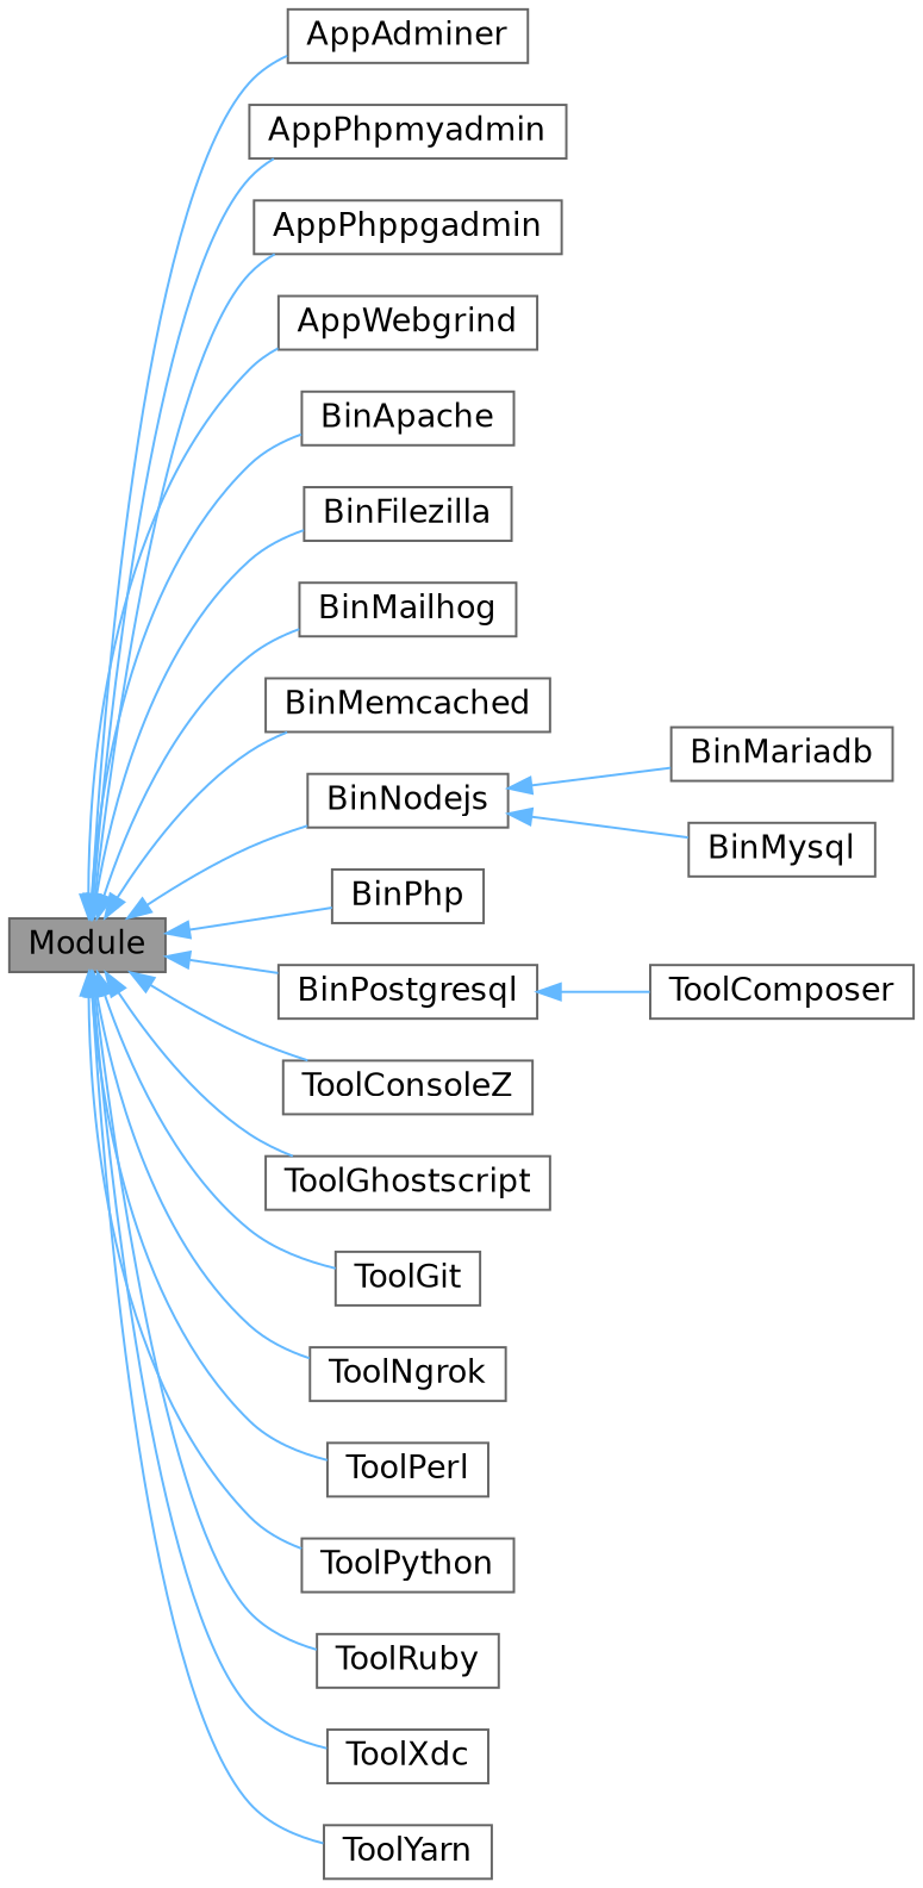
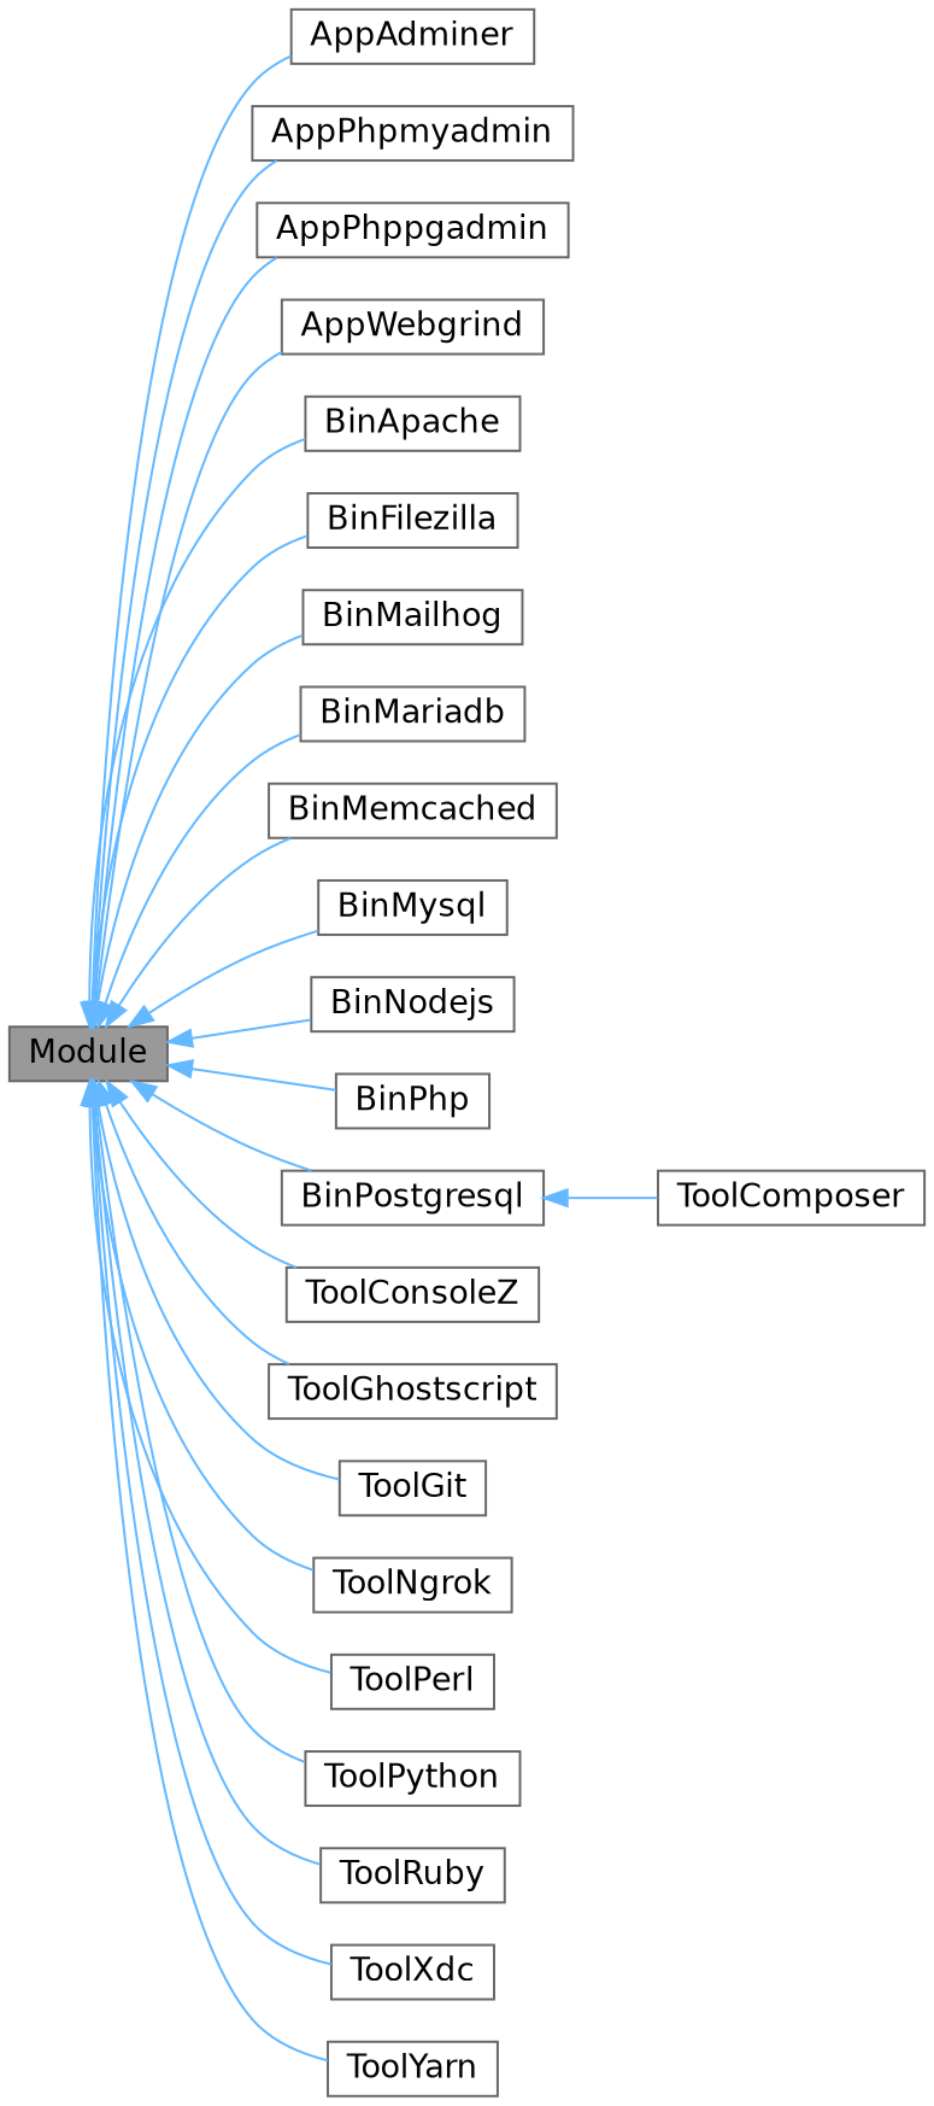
  digraph {
    rankdir=LR
    node [color=gray40 fillcolor=white fontname=Helvetica fontsize=14 shape=box style=filled]
    edge [color=steelblue1 dir=back fontname=Helvetica fontsize=14 labelfontname=Helvetica labelfontsize=14 style=solid]
    n1 [fillcolor=grey60 fontcolor=black height=0.2 label=Module width=0.4]
    n2 [height=0.2 label=AppAdminer width=0.4]
    n3 [height=0.2 label=AppPhpmyadmin width=0.4]
    n4 [height=0.2 label=AppPhppgadmin width=0.4]
    n5 [height=0.2 label=AppWebgrind width=0.4]
    n6 [height=0.2 label=BinApache width=0.4]
    n7 [height=0.2 label=BinFilezilla width=0.4]
    n8 [height=0.2 label=BinMailhog width=0.4]
    n9 [height=0.2 label=BinMariadb width=0.4]
    n10 [height=0.2 label=BinMemcached width=0.4]
    n11 [height=0.2 label=BinMysql width=0.4]
    n12 [height=0.2 label=BinNodejs width=0.4]
    n13 [height=0.2 label=BinPhp width=0.4]
    n14 [height=0.2 label=BinPostgresql width=0.4]
    n15 [height=0.2 label=ToolConsoleZ width=0.4]
    n16 [height=0.2 label=ToolGhostscript width=0.4]
    n17 [height=0.2 label=ToolGit width=0.4]
    n18 [height=0.2 label=ToolNgrok width=0.4]
    n19 [height=0.2 label=ToolPerl width=0.4]
    n20 [height=0.2 label=ToolPython width=0.4]
    n21 [height=0.2 label=ToolRuby width=0.4]
    n22 [height=0.2 label=ToolXdc width=0.4]
    n23 [height=0.2 label=ToolYarn width=0.4]
    n24 [height=0.2 label=ToolComposer width=0.4]
    n1 -> n2
    n1 -> n3
    n1 -> n4
    n1 -> n5
    n1 -> n6
    n1 -> n7
    n1 -> n8
-   n12 -> n9
+   n1 -> n9
    n1 -> n10
-   n12 -> n11
+   n1 -> n11
    n1 -> n12
    n1 -> n13
    n1 -> n14
    n1 -> n15
    n1 -> n16
    n1 -> n17
    n1 -> n18
    n1 -> n19
    n1 -> n20
    n1 -> n21
    n1 -> n22
    n1 -> n23
    n14 -> n24
  }
